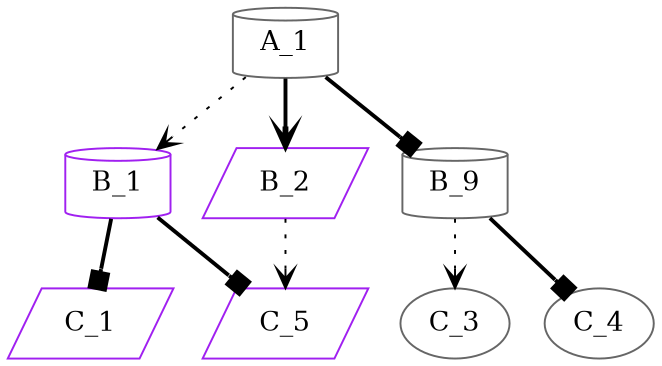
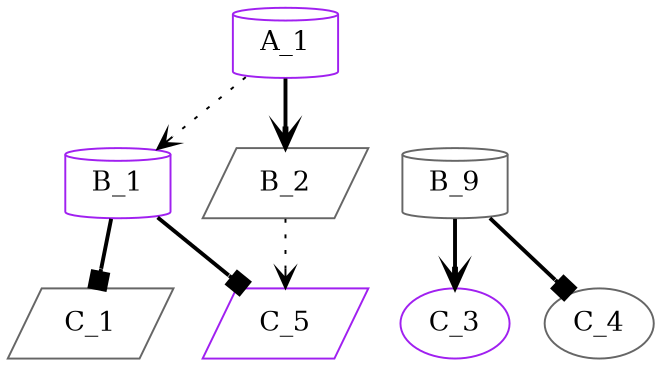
  digraph {
    fontname="DejaVu Serif"
    node [color=purple fontname="DejaVu Serif" shape=cylinder style=n]
    edge [arrowhead=vee fontname="DejaVu Serif" style=bold]
-   A_1 [color=gray40]
+   A_1
    B_1
-   B_2 [shape=parallelogram]
+   B_2 [color=gray40 shape=parallelogram]
    n4 [color=gray40 label=B_9]
-   C_1 [shape=parallelogram]
+   C_1 [color=gray40 shape=parallelogram]
    n6 [label=C_5 shape=parallelogram]
-   C_3 [color=gray40 shape=ellipse]
+   C_3 [shape=ellipse]
    C_4 [color=gray40 shape=ellipse]
    A_1 -> B_1 [style=dotted]
    A_1 -> B_2
-   A_1 -> n4 [arrowhead=box]
    B_1 -> C_1 [arrowhead=box]
    B_1 -> n6 [arrowhead=box]
    B_2 -> n6 [style=dotted]
-   n4 -> C_3 [style=dotted]
+   n4 -> C_3
    n4 -> C_4 [arrowhead=box]
  }
